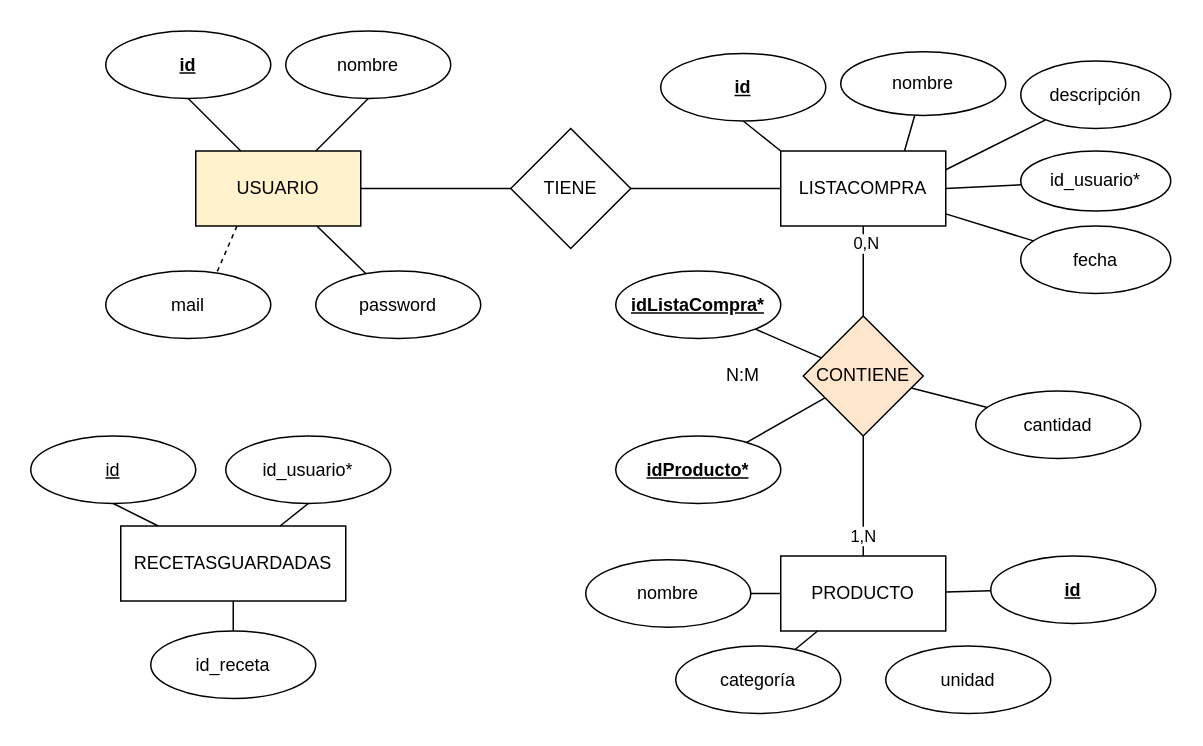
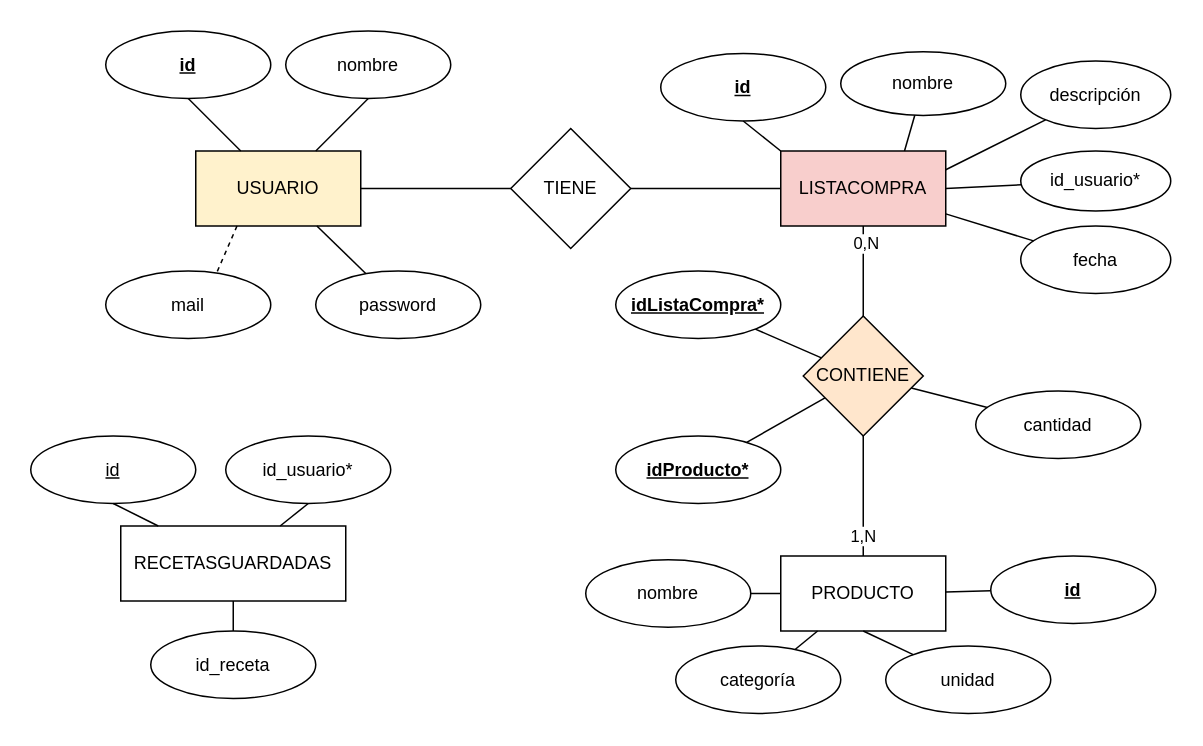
  <mxCell id="0" />
  <mxCell id="1" parent="0" />
  <mxCell id="2" style="edgeStyle=none;html=1;entryX=0;entryY=0.5;entryDx=0;entryDy=0;endArrow=none;endFill=0;" parent="1" source="3" target="18" edge="1"><mxGeometry relative="1" as="geometry" /></mxCell>
  <mxCell id="3" value="USUARIO" style="rounded=0;whiteSpace=wrap;html=1;fillColor=#fff2cc;" parent="1" vertex="1"><mxGeometry x="130" y="100" width="110" height="50" as="geometry" /></mxCell>
  <mxCell id="4" style="edgeStyle=none;html=1;entryX=0.5;entryY=0;entryDx=0;entryDy=0;endArrow=none;endFill=0;" parent="1" source="6" target="12" edge="1"><mxGeometry relative="1" as="geometry" /></mxCell>
  <mxCell id="5" value="0,N" style="edgeLabel;html=1;align=center;verticalAlign=middle;resizable=0;points=[];" parent="4" connectable="0" vertex="1"><mxGeometry x="-0.644" y="1" relative="1" as="geometry"><mxPoint as="offset" /></mxGeometry></mxCell>
- <mxCell id="6" value="LISTACOMPRA" style="rounded=0;whiteSpace=wrap;html=1;" parent="1" vertex="1"><mxGeometry x="520" y="100" width="110" height="50" as="geometry" /></mxCell>
+ <mxCell id="6" value="LISTACOMPRA" style="rounded=0;whiteSpace=wrap;html=1;fillColor=#f8cecc;" parent="1" vertex="1"><mxGeometry x="520" y="100" width="110" height="50" as="geometry" /></mxCell>
  <mxCell id="7" value="PRODUCTO" style="rounded=0;whiteSpace=wrap;html=1;" parent="1" vertex="1"><mxGeometry x="520" y="370" width="110" height="50" as="geometry" /></mxCell>
  <mxCell id="8" value="" style="endArrow=none;html=1;entryX=0.5;entryY=1;entryDx=0;entryDy=0;" parent="1" source="3" target="9" edge="1"><mxGeometry width="50" height="50" relative="1" as="geometry"><mxPoint x="400" y="280" as="sourcePoint" /><mxPoint x="213" y="70" as="targetPoint" /></mxGeometry></mxCell>
  <mxCell id="9" value="&lt;b&gt;&lt;u&gt;id&lt;/u&gt;&lt;/b&gt;" style="ellipse;whiteSpace=wrap;html=1;" parent="1" vertex="1"><mxGeometry x="70" y="20" width="110" height="45" as="geometry" /></mxCell>
  <mxCell id="10" style="edgeStyle=none;html=1;entryX=0.5;entryY=0;entryDx=0;entryDy=0;endArrow=none;endFill=0;" parent="1" source="12" target="7" edge="1"><mxGeometry relative="1" as="geometry" /></mxCell>
  <mxCell id="11" value="1,N" style="edgeLabel;html=1;align=center;verticalAlign=middle;resizable=0;points=[];" parent="10" connectable="0" vertex="1"><mxGeometry x="0.639" y="-1" relative="1" as="geometry"><mxPoint as="offset" /></mxGeometry></mxCell>
  <mxCell id="12" value="CONTIENE" style="rhombus;whiteSpace=wrap;html=1;fillColor=#ffe6cc;" parent="1" vertex="1"><mxGeometry x="535" y="210" width="80" height="80" as="geometry" /></mxCell>
  <mxCell id="13" value="" style="endArrow=none;html=1;entryX=0.5;entryY=1;entryDx=0;entryDy=0;exitX=0.25;exitY=1;exitDx=0;exitDy=0;dashed=1;" parent="1" target="14" edge="1" source="3"><mxGeometry width="50" height="50" relative="1" as="geometry"><mxPoint x="185" y="100" as="sourcePoint" /><mxPoint x="303" y="280" as="targetPoint" /></mxGeometry></mxCell>
  <mxCell id="14" value="mail" style="ellipse;whiteSpace=wrap;html=1;" parent="1" vertex="1"><mxGeometry x="70" y="180" width="110" height="45" as="geometry" /></mxCell>
  <mxCell id="15" value="" style="endArrow=none;html=1;" parent="1" source="3" target="16" edge="1"><mxGeometry width="50" height="50" relative="1" as="geometry"><mxPoint x="200" y="235" as="sourcePoint" /><mxPoint x="115.765" y="164.133" as="targetPoint" /></mxGeometry></mxCell>
  <mxCell id="16" value="password" style="ellipse;whiteSpace=wrap;html=1;" parent="1" vertex="1"><mxGeometry x="210" y="180" width="110" height="45" as="geometry" /></mxCell>
  <mxCell id="17" style="edgeStyle=none;html=1;entryX=0;entryY=0.5;entryDx=0;entryDy=0;endArrow=none;endFill=0;" parent="1" source="18" target="6" edge="1"><mxGeometry relative="1" as="geometry" /></mxCell>
  <mxCell id="18" value="TIENE" style="rhombus;whiteSpace=wrap;html=1;" parent="1" vertex="1"><mxGeometry x="340" y="85" width="80" height="80" as="geometry" /></mxCell>
  <mxCell id="19" value="&lt;u&gt;&lt;b&gt;id&lt;/b&gt;&lt;/u&gt;" style="ellipse;whiteSpace=wrap;html=1;" parent="1" vertex="1"><mxGeometry x="440" y="35" width="110" height="45" as="geometry" /></mxCell>
  <mxCell id="20" value="nombre" style="ellipse;whiteSpace=wrap;html=1;" parent="1" vertex="1"><mxGeometry x="560" y="33.75" width="110" height="42.5" as="geometry" /></mxCell>
  <mxCell id="21" value="descripción" style="ellipse;whiteSpace=wrap;html=1;" parent="1" vertex="1"><mxGeometry x="680" y="40" width="100" height="45" as="geometry" /></mxCell>
  <mxCell id="22" value="id_usuario*" style="ellipse;whiteSpace=wrap;html=1;" parent="1" vertex="1"><mxGeometry x="680" y="100" width="100" height="40" as="geometry" /></mxCell>
  <mxCell id="23" value="&lt;u&gt;&lt;b&gt;id&lt;/b&gt;&lt;/u&gt;" style="ellipse;whiteSpace=wrap;html=1;" parent="1" vertex="1"><mxGeometry x="660" y="370" width="110" height="45" as="geometry" /></mxCell>
  <mxCell id="24" value="nombre" style="ellipse;whiteSpace=wrap;html=1;" parent="1" vertex="1"><mxGeometry x="390" y="372.5" width="110" height="45" as="geometry" /></mxCell>
  <mxCell id="25" value="fecha" style="ellipse;whiteSpace=wrap;html=1;" parent="1" vertex="1"><mxGeometry x="680" y="150" width="100" height="45" as="geometry" /></mxCell>
  <mxCell id="26" value="" style="endArrow=none;html=1;exitX=0;exitY=0;exitDx=0;exitDy=0;entryX=0.5;entryY=1;entryDx=0;entryDy=0;" parent="1" source="6" target="19" edge="1"><mxGeometry width="50" height="50" relative="1" as="geometry"><mxPoint x="240" y="110" as="sourcePoint" /><mxPoint x="284" y="85" as="targetPoint" /></mxGeometry></mxCell>
  <mxCell id="27" value="" style="endArrow=none;html=1;" parent="1" source="24" target="7" edge="1"><mxGeometry width="50" height="50" relative="1" as="geometry"><mxPoint x="140" y="340" as="sourcePoint" /><mxPoint x="70" y="320" as="targetPoint" /><Array as="points" /></mxGeometry></mxCell>
  <mxCell id="28" value="" style="endArrow=none;html=1;exitX=0.75;exitY=0;exitDx=0;exitDy=0;" parent="1" source="6" target="20" edge="1"><mxGeometry width="50" height="50" relative="1" as="geometry"><mxPoint x="558" y="110" as="sourcePoint" /><mxPoint x="529" y="84" as="targetPoint" /></mxGeometry></mxCell>
  <mxCell id="29" value="" style="endArrow=none;html=1;exitX=1;exitY=0.25;exitDx=0;exitDy=0;" parent="1" source="6" target="21" edge="1"><mxGeometry width="50" height="50" relative="1" as="geometry"><mxPoint x="613" y="110" as="sourcePoint" /><mxPoint x="650" y="80" as="targetPoint" /></mxGeometry></mxCell>
  <mxCell id="30" value="" style="endArrow=none;html=1;exitX=1;exitY=0.5;exitDx=0;exitDy=0;" parent="1" source="6" target="22" edge="1"><mxGeometry width="50" height="50" relative="1" as="geometry"><mxPoint x="640" y="123" as="sourcePoint" /><mxPoint x="690" y="105" as="targetPoint" /></mxGeometry></mxCell>
  <mxCell id="31" value="categoría" style="ellipse;whiteSpace=wrap;html=1;" parent="1" vertex="1"><mxGeometry x="450" y="430" width="110" height="45" as="geometry" /></mxCell>
  <mxCell id="32" value="" style="endArrow=none;html=1;" parent="1" source="31" target="7" edge="1"><mxGeometry width="50" height="50" relative="1" as="geometry"><mxPoint x="140" y="460" as="sourcePoint" /><mxPoint x="520" y="625" as="targetPoint" /><Array as="points" /></mxGeometry></mxCell>
  <mxCell id="33" value="unidad" style="ellipse;whiteSpace=wrap;html=1;" parent="1" vertex="1"><mxGeometry x="590" y="430" width="110" height="45" as="geometry" /></mxCell>
+ <mxCell id="34" value="" style="endArrow=none;html=1;entryX=0.5;entryY=1;entryDx=0;entryDy=0;" parent="1" source="33" target="7" edge="1"><mxGeometry width="50" height="50" relative="1" as="geometry"><mxPoint x="520" y="662" as="sourcePoint" /><mxPoint x="595" y="615" as="targetPoint" /><Array as="points" /></mxGeometry></mxCell>
  <mxCell id="35" value="" style="endArrow=none;html=1;" parent="1" source="23" target="7" edge="1"><mxGeometry width="50" height="50" relative="1" as="geometry"><mxPoint x="585" y="673.5" as="sourcePoint" /><mxPoint x="530" y="622.5" as="targetPoint" /><Array as="points" /></mxGeometry></mxCell>
  <mxCell id="36" style="edgeStyle=none;html=1;endArrow=none;endFill=0;" parent="1" source="6" target="25" edge="1"><mxGeometry relative="1" as="geometry"><mxPoint x="385" y="215" as="sourcePoint" /><mxPoint x="485" y="215" as="targetPoint" /></mxGeometry></mxCell>
- <mxCell id="37" value="N:M" style="text;html=1;align=center;verticalAlign=middle;whiteSpace=wrap;rounded=0;" parent="1" vertex="1"><mxGeometry x="465" y="235" width="60" height="30" as="geometry" /></mxCell>
  <mxCell id="38" value="" style="endArrow=none;html=1;" parent="1" source="12" target="39" edge="1"><mxGeometry width="50" height="50" relative="1" as="geometry"><mxPoint x="440" y="300" as="sourcePoint" /><mxPoint x="510" y="250" as="targetPoint" /></mxGeometry></mxCell>
  <mxCell id="39" value="&lt;u&gt;&lt;b&gt;idListaCompra*&lt;/b&gt;&lt;/u&gt;" style="ellipse;whiteSpace=wrap;html=1;" parent="1" vertex="1"><mxGeometry x="410" y="180" width="110" height="45" as="geometry" /></mxCell>
  <mxCell id="40" value="&lt;u&gt;&lt;b&gt;idProducto*&lt;/b&gt;&lt;/u&gt;" style="ellipse;whiteSpace=wrap;html=1;" parent="1" vertex="1"><mxGeometry x="410" y="290" width="110" height="45" as="geometry" /></mxCell>
  <mxCell id="41" value="" style="endArrow=none;html=1;" parent="1" source="12" target="40" edge="1"><mxGeometry width="50" height="50" relative="1" as="geometry"><mxPoint x="530" y="310" as="sourcePoint" /><mxPoint x="509" y="264" as="targetPoint" /></mxGeometry></mxCell>
  <mxCell id="42" value="cantidad" style="ellipse;whiteSpace=wrap;html=1;" parent="1" vertex="1"><mxGeometry x="650" y="260" width="110" height="45" as="geometry" /></mxCell>
  <mxCell id="43" value="" style="endArrow=none;html=1;" parent="1" source="42" target="12" edge="1"><mxGeometry width="50" height="50" relative="1" as="geometry"><mxPoint x="718" y="320" as="sourcePoint" /><mxPoint x="680" y="322" as="targetPoint" /></mxGeometry></mxCell>
  <mxCell id="44" value="nombre" style="ellipse;whiteSpace=wrap;html=1;" vertex="1" parent="1"><mxGeometry x="190" y="20" width="110" height="45" as="geometry" /></mxCell>
  <mxCell id="45" value="" style="endArrow=none;html=1;entryX=0.5;entryY=1;entryDx=0;entryDy=0;" edge="1" parent="1" source="3" target="44"><mxGeometry width="50" height="50" relative="1" as="geometry"><mxPoint x="185" y="113" as="sourcePoint" /><mxPoint x="135" y="75" as="targetPoint" /></mxGeometry></mxCell>
  <mxCell id="46" value="RECETASGUARDADAS" style="rounded=0;whiteSpace=wrap;html=1;" vertex="1" parent="1"><mxGeometry x="80" y="350" width="150" height="50" as="geometry" /></mxCell>
  <mxCell id="47" value="&lt;u&gt;id&lt;/u&gt;" style="ellipse;whiteSpace=wrap;html=1;" vertex="1" parent="1"><mxGeometry x="20" y="290" width="110" height="45" as="geometry" /></mxCell>
  <mxCell id="48" value="id_usuario*" style="ellipse;whiteSpace=wrap;html=1;" vertex="1" parent="1"><mxGeometry x="150" y="290" width="110" height="45" as="geometry" /></mxCell>
  <mxCell id="49" value="id_receta" style="ellipse;whiteSpace=wrap;html=1;" vertex="1" parent="1"><mxGeometry x="100" y="420" width="110" height="45" as="geometry" /></mxCell>
  <mxCell id="50" value="" style="endArrow=none;html=1;entryX=0.5;entryY=1;entryDx=0;entryDy=0;" edge="1" parent="1" source="46" target="47"><mxGeometry width="50" height="50" relative="1" as="geometry"><mxPoint x="168" y="160" as="sourcePoint" /><mxPoint x="135" y="235" as="targetPoint" /></mxGeometry></mxCell>
  <mxCell id="51" value="" style="endArrow=none;html=1;exitX=0.5;exitY=1;exitDx=0;exitDy=0;" edge="1" parent="1" source="48" target="46"><mxGeometry width="50" height="50" relative="1" as="geometry"><mxPoint x="115" y="360" as="sourcePoint" /><mxPoint x="85" y="345" as="targetPoint" /></mxGeometry></mxCell>
  <mxCell id="52" value="" style="endArrow=none;html=1;exitX=0.5;exitY=0;exitDx=0;exitDy=0;" edge="1" parent="1" source="49" target="46"><mxGeometry width="50" height="50" relative="1" as="geometry"><mxPoint x="215" y="345" as="sourcePoint" /><mxPoint x="196" y="360" as="targetPoint" /></mxGeometry></mxCell>
